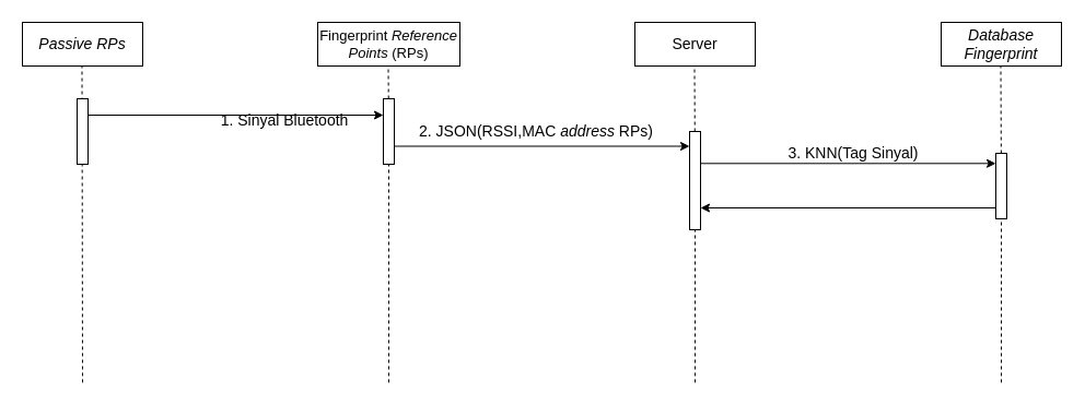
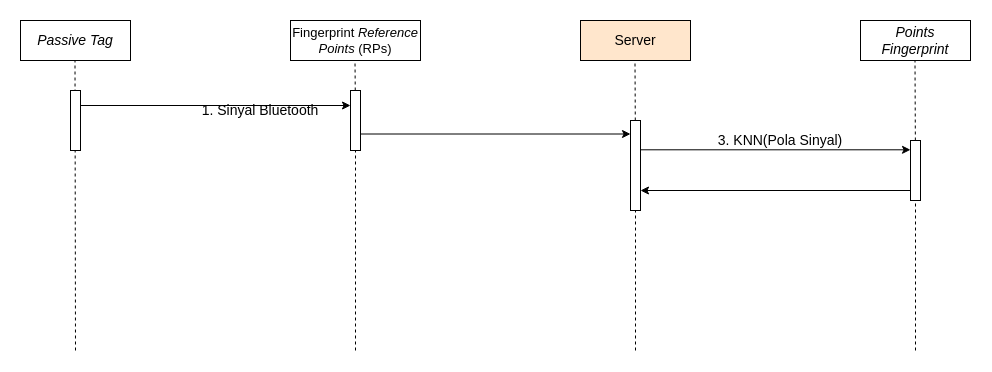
  <mxCell id="0" />
  <mxCell id="1" parent="0" />
- <mxCell id="2" value="&lt;i style=&quot;font-size: 14px;&quot;&gt;Passive RPs&lt;/i&gt;" style="rounded=0;whiteSpace=wrap;html=1;fontSize=14;" vertex="1" parent="1"><mxGeometry x="20" y="20" width="110" height="40" as="geometry" /></mxCell>
- <mxCell id="3" value="Server" style="rounded=0;whiteSpace=wrap;html=1;fontSize=14;" vertex="1" parent="1"><mxGeometry x="580" y="20" width="110" height="40" as="geometry" /></mxCell>
- <mxCell id="4" value="&lt;i style=&quot;font-size: 14px;&quot;&gt;Database Fingerprint&lt;/i&gt;" style="rounded=0;whiteSpace=wrap;html=1;fontSize=14;" vertex="1" parent="1"><mxGeometry x="860" y="20" width="110" height="40" as="geometry" /></mxCell>
+ <mxCell id="2" value="&lt;i style=&quot;font-size: 14px;&quot;&gt;Passive Tag&lt;/i&gt;" style="rounded=0;whiteSpace=wrap;html=1;fontSize=14;" vertex="1" parent="1"><mxGeometry x="20" y="20" width="110" height="40" as="geometry" /></mxCell>
+ <mxCell id="3" value="Server" style="rounded=0;whiteSpace=wrap;html=1;fontSize=14;fillColor=#ffe6cc;" vertex="1" parent="1"><mxGeometry x="580" y="20" width="110" height="40" as="geometry" /></mxCell>
+ <mxCell id="4" value="&lt;i style=&quot;font-size: 14px;&quot;&gt;Points Fingerprint&lt;/i&gt;" style="rounded=0;whiteSpace=wrap;html=1;fontSize=14;" vertex="1" parent="1"><mxGeometry x="860" y="20" width="110" height="40" as="geometry" /></mxCell>
  <mxCell id="5" value="Fingerprint&lt;i style=&quot;font-size: 13px;&quot;&gt; Reference Points &lt;/i&gt;(RPs)" style="rounded=0;whiteSpace=wrap;html=1;fontSize=13;" vertex="1" parent="1"><mxGeometry x="290" y="20" width="130" height="40" as="geometry" /></mxCell>
  <mxCell id="6" value="" style="endArrow=none;html=1;strokeWidth=1;dashed=1;" edge="1" parent="1"><mxGeometry width="50" height="50" relative="1" as="geometry"><mxPoint x="75" y="350" as="sourcePoint" /><mxPoint x="74.5" y="60" as="targetPoint" /></mxGeometry></mxCell>
  <mxCell id="7" value="" style="endArrow=none;html=1;strokeWidth=1;dashed=1;" edge="1" parent="1" source="12"><mxGeometry width="50" height="50" relative="1" as="geometry"><mxPoint x="354.5" y="471" as="sourcePoint" /><mxPoint x="354.5" y="60" as="targetPoint" /></mxGeometry></mxCell>
  <mxCell id="8" value="" style="endArrow=none;html=1;strokeWidth=1;dashed=1;" edge="1" parent="1" source="14"><mxGeometry width="50" height="50" relative="1" as="geometry"><mxPoint x="634.5" y="471" as="sourcePoint" /><mxPoint x="634.5" y="60" as="targetPoint" /></mxGeometry></mxCell>
  <mxCell id="9" value="" style="endArrow=none;html=1;strokeWidth=1;dashed=1;" edge="1" parent="1" source="17"><mxGeometry width="50" height="50" relative="1" as="geometry"><mxPoint x="914.5" y="471" as="sourcePoint" /><mxPoint x="914.5" y="60" as="targetPoint" /></mxGeometry></mxCell>
  <mxCell id="10" value="" style="rounded=0;whiteSpace=wrap;html=1;direction=south;" vertex="1" parent="1"><mxGeometry x="70" y="90" width="10" height="60" as="geometry" /></mxCell>
  <mxCell id="11" value="" style="endArrow=classic;html=1;strokeWidth=1;entryX=0.5;entryY=1;entryDx=0;entryDy=0;" edge="1" parent="1"><mxGeometry width="50" height="50" relative="1" as="geometry"><mxPoint x="80" y="105" as="sourcePoint" /><mxPoint x="350" y="105" as="targetPoint" /></mxGeometry></mxCell>
  <mxCell id="12" value="" style="rounded=0;whiteSpace=wrap;html=1;direction=south;" vertex="1" parent="1"><mxGeometry x="350" y="90" width="10" height="60" as="geometry" /></mxCell>
  <mxCell id="13" value="" style="endArrow=none;html=1;strokeWidth=1;dashed=1;" edge="1" parent="1" target="12"><mxGeometry width="50" height="50" relative="1" as="geometry"><mxPoint x="355" y="350" as="sourcePoint" /><mxPoint x="354.5" y="60" as="targetPoint" /></mxGeometry></mxCell>
  <mxCell id="14" value="" style="rounded=0;whiteSpace=wrap;html=1;direction=south;" vertex="1" parent="1"><mxGeometry x="630" y="120" width="10" height="90" as="geometry" /></mxCell>
  <mxCell id="15" value="" style="endArrow=none;html=1;strokeWidth=1;dashed=1;" edge="1" parent="1" target="14"><mxGeometry width="50" height="50" relative="1" as="geometry"><mxPoint x="635" y="350" as="sourcePoint" /><mxPoint x="634.5" y="60" as="targetPoint" /></mxGeometry></mxCell>
  <mxCell id="16" value="" style="endArrow=classic;html=1;strokeWidth=1;entryX=0.5;entryY=1;entryDx=0;entryDy=0;" edge="1" parent="1"><mxGeometry width="50" height="50" relative="1" as="geometry"><mxPoint x="360" y="133.5" as="sourcePoint" /><mxPoint x="630" y="133.5" as="targetPoint" /></mxGeometry></mxCell>
  <mxCell id="17" value="" style="rounded=0;whiteSpace=wrap;html=1;direction=south;" vertex="1" parent="1"><mxGeometry x="910" y="140" width="10" height="60" as="geometry" /></mxCell>
  <mxCell id="18" value="" style="endArrow=none;html=1;strokeWidth=1;dashed=1;" edge="1" parent="1" target="17"><mxGeometry width="50" height="50" relative="1" as="geometry"><mxPoint x="915" y="350" as="sourcePoint" /><mxPoint x="914.5" y="60" as="targetPoint" /></mxGeometry></mxCell>
  <mxCell id="19" value="" style="endArrow=classic;html=1;strokeWidth=1;entryX=0.5;entryY=1;entryDx=0;entryDy=0;" edge="1" parent="1"><mxGeometry width="50" height="50" relative="1" as="geometry"><mxPoint x="640" y="149.31" as="sourcePoint" /><mxPoint x="910" y="149.31" as="targetPoint" /></mxGeometry></mxCell>
  <mxCell id="20" value="1. Sinyal Bluetooth" style="text;html=1;strokeColor=none;fillColor=none;align=center;verticalAlign=middle;whiteSpace=wrap;rounded=0;fontSize=14;" vertex="1" parent="1"><mxGeometry x="195" y="100" width="130" height="20" as="geometry" /></mxCell>
- <mxCell id="21" value="2. JSON(RSSI,MAC &lt;i style=&quot;font-size: 14px;&quot;&gt;address &lt;/i&gt;RPs)" style="text;html=1;strokeColor=none;fillColor=none;align=center;verticalAlign=middle;whiteSpace=wrap;rounded=0;fontSize=14;" vertex="1" parent="1"><mxGeometry x="380" y="110" width="220" height="20" as="geometry" /></mxCell>
- <mxCell id="22" value="3. KNN(Tag Sinyal)" style="text;html=1;strokeColor=none;fillColor=none;align=center;verticalAlign=middle;whiteSpace=wrap;rounded=0;fontSize=14;" vertex="1" parent="1"><mxGeometry x="700" y="130" width="160" height="20" as="geometry" /></mxCell>
+ <mxCell id="22" value="3. KNN(Pola Sinyal)" style="text;html=1;strokeColor=none;fillColor=none;align=center;verticalAlign=middle;whiteSpace=wrap;rounded=0;fontSize=14;" vertex="1" parent="1"><mxGeometry x="700" y="130" width="160" height="20" as="geometry" /></mxCell>
  <mxCell id="23" value="" style="endArrow=classic;html=1;strokeWidth=1;entryX=0.5;entryY=1;entryDx=0;entryDy=0;" edge="1" parent="1"><mxGeometry width="50" height="50" relative="1" as="geometry"><mxPoint x="910" y="190" as="sourcePoint" /><mxPoint x="640" y="190" as="targetPoint" /></mxGeometry></mxCell>
